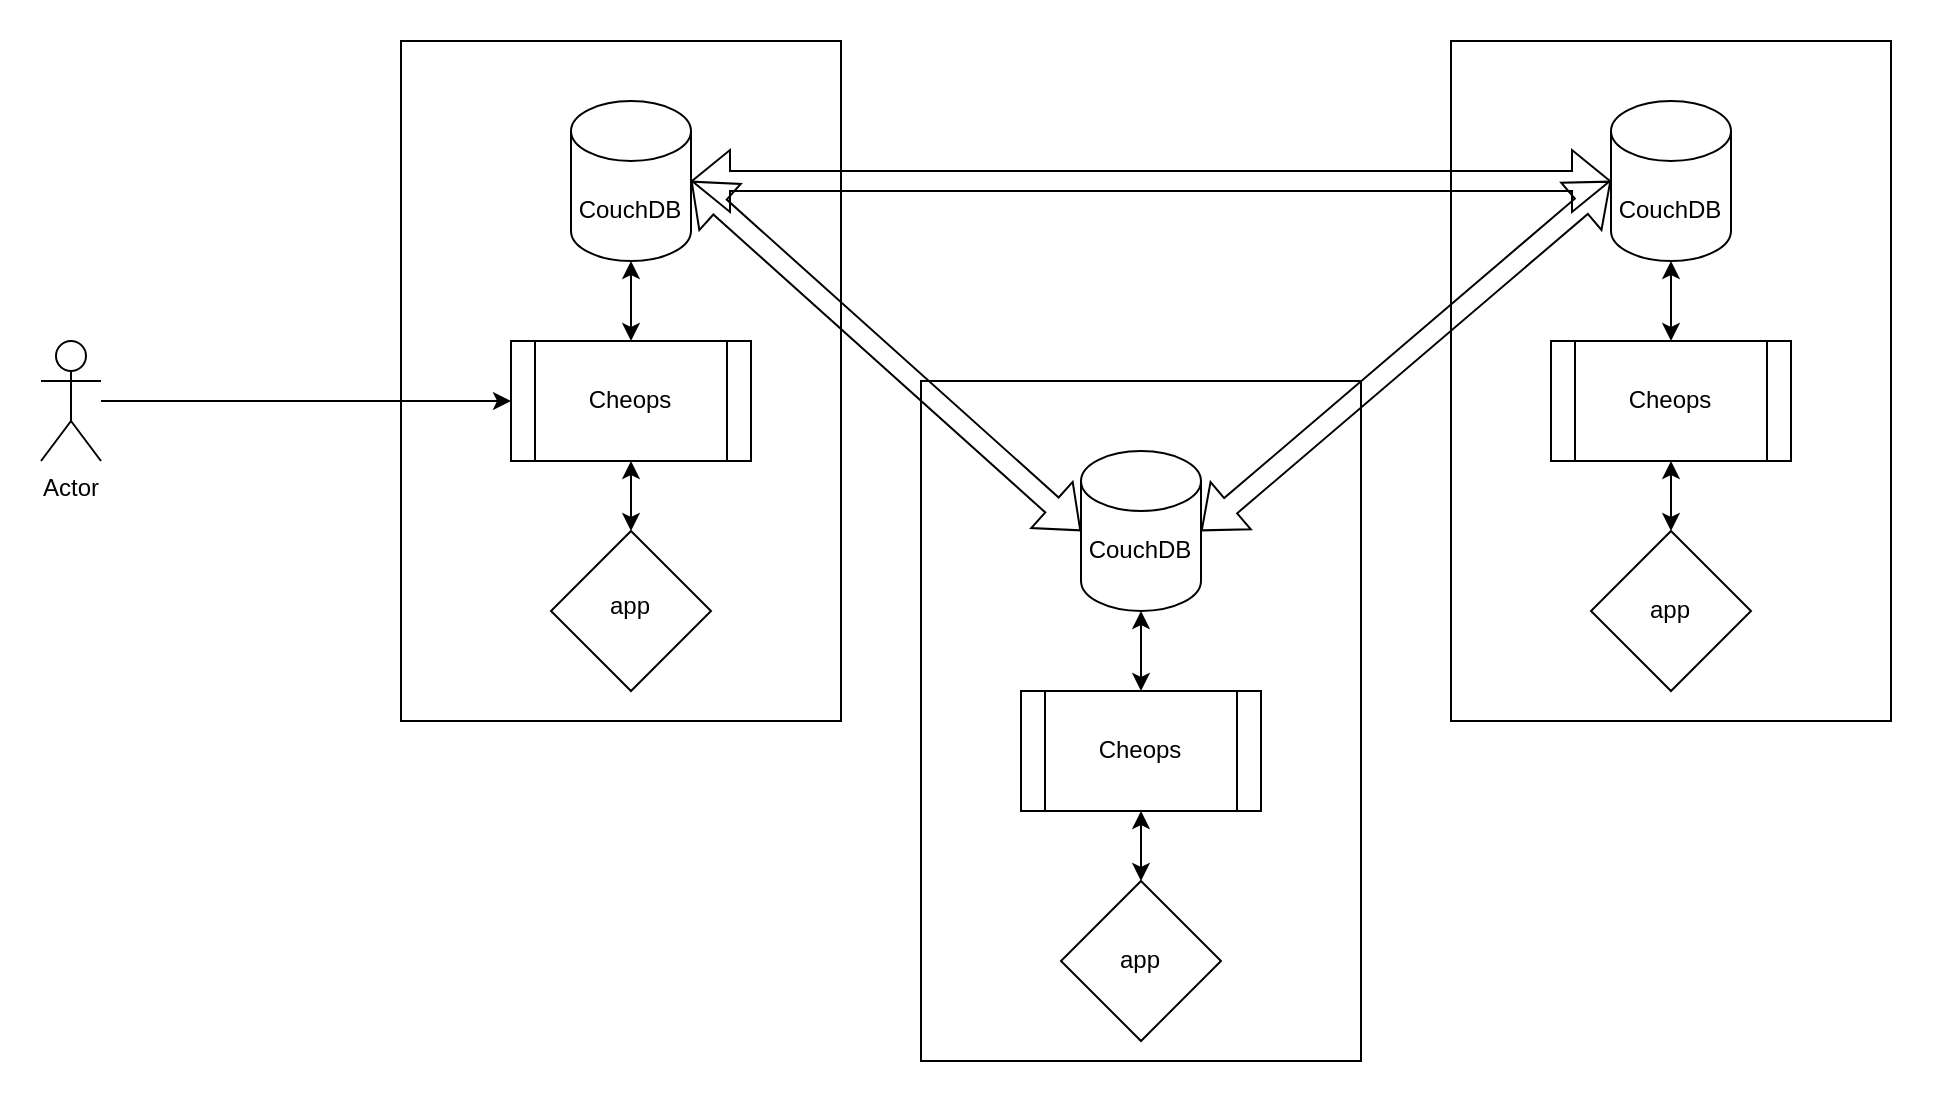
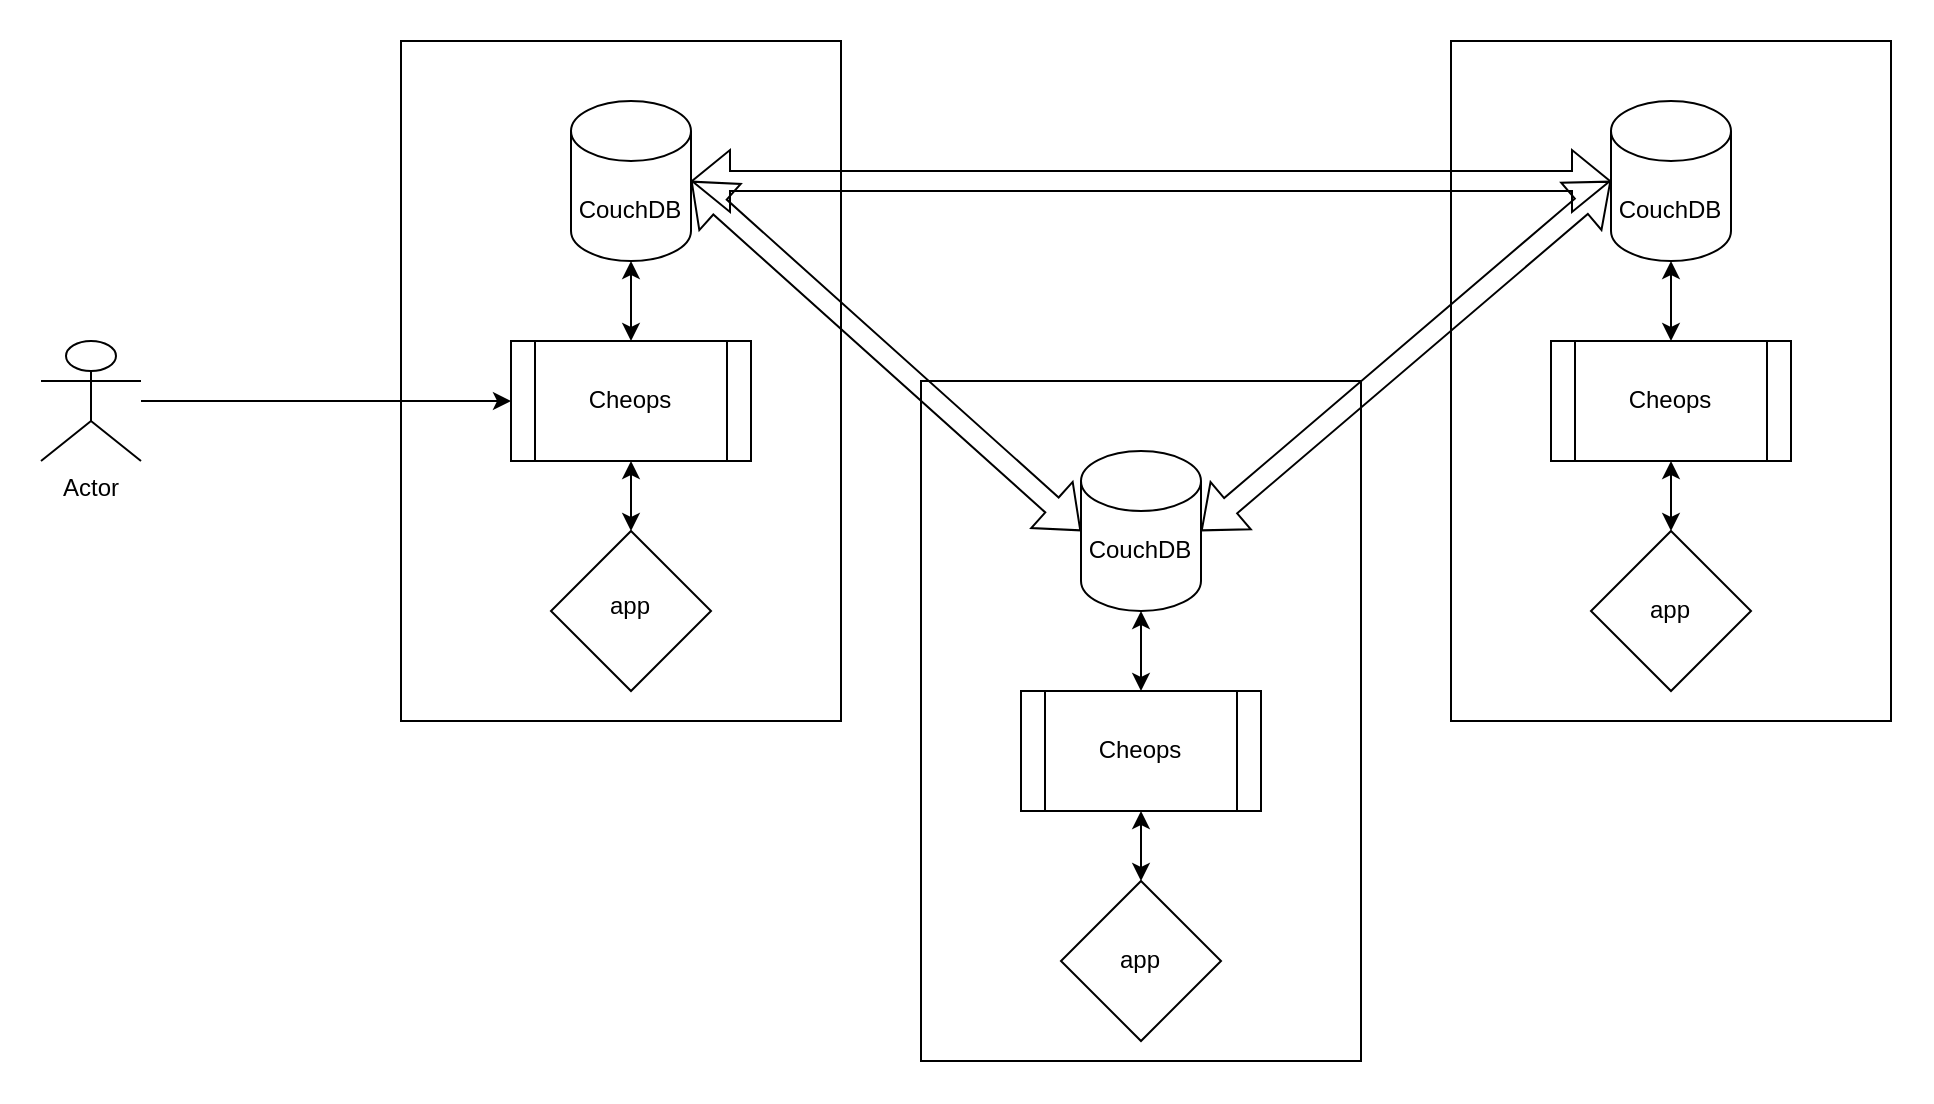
  <mxCell id="0" />
  <mxCell id="1" parent="0" />
  <mxCell id="2" value="" style="rounded=0;whiteSpace=wrap;html=1;" vertex="1" parent="1"><mxGeometry x="725" y="20" width="220" height="340" as="geometry" /></mxCell>
  <mxCell id="3" value="" style="rounded=0;whiteSpace=wrap;html=1;" vertex="1" parent="1"><mxGeometry x="460" y="190" width="220" height="340" as="geometry" /></mxCell>
  <mxCell id="4" value="" style="rounded=0;whiteSpace=wrap;html=1;" vertex="1" parent="1"><mxGeometry x="200" y="20" width="220" height="340" as="geometry" /></mxCell>
  <mxCell id="5" value="" style="shape=cylinder3;whiteSpace=wrap;html=1;boundedLbl=1;backgroundOutline=1;size=15;" parent="1" vertex="1"><mxGeometry x="285" y="50" width="60" height="80" as="geometry" /></mxCell>
  <mxCell id="6" value="" style="shape=process;whiteSpace=wrap;html=1;backgroundOutline=1;" parent="1" vertex="1"><mxGeometry x="255" y="170" width="120" height="60" as="geometry" /></mxCell>
  <mxCell id="7" value="Cheops" style="text;html=1;align=center;verticalAlign=middle;whiteSpace=wrap;rounded=0;" parent="1" vertex="1"><mxGeometry x="285" y="185" width="60" height="30" as="geometry" /></mxCell>
  <mxCell id="8" value="CouchDB" style="text;html=1;align=center;verticalAlign=middle;whiteSpace=wrap;rounded=0;" parent="1" vertex="1"><mxGeometry x="285" y="90" width="60" height="30" as="geometry" /></mxCell>
  <mxCell id="9" value="" style="shape=cylinder3;whiteSpace=wrap;html=1;boundedLbl=1;backgroundOutline=1;size=15;" parent="1" vertex="1"><mxGeometry x="540" y="225" width="60" height="80" as="geometry" /></mxCell>
  <mxCell id="10" value="" style="shape=process;whiteSpace=wrap;html=1;backgroundOutline=1;" parent="1" vertex="1"><mxGeometry x="510" y="345" width="120" height="60" as="geometry" /></mxCell>
  <mxCell id="11" value="Cheops" style="text;html=1;align=center;verticalAlign=middle;whiteSpace=wrap;rounded=0;" parent="1" vertex="1"><mxGeometry x="540" y="360" width="60" height="30" as="geometry" /></mxCell>
  <mxCell id="12" value="CouchDB" style="text;html=1;align=center;verticalAlign=middle;whiteSpace=wrap;rounded=0;" parent="1" vertex="1"><mxGeometry x="540" y="260" width="60" height="30" as="geometry" /></mxCell>
  <mxCell id="13" value="" style="shape=cylinder3;whiteSpace=wrap;html=1;boundedLbl=1;backgroundOutline=1;size=15;" parent="1" vertex="1"><mxGeometry x="805" y="50" width="60" height="80" as="geometry" /></mxCell>
  <mxCell id="14" value="" style="shape=process;whiteSpace=wrap;html=1;backgroundOutline=1;" parent="1" vertex="1"><mxGeometry x="775" y="170" width="120" height="60" as="geometry" /></mxCell>
  <mxCell id="15" value="Cheops" style="text;html=1;align=center;verticalAlign=middle;whiteSpace=wrap;rounded=0;" parent="1" vertex="1"><mxGeometry x="805" y="185" width="60" height="30" as="geometry" /></mxCell>
  <mxCell id="16" value="CouchDB" style="text;html=1;align=center;verticalAlign=middle;whiteSpace=wrap;rounded=0;" parent="1" vertex="1"><mxGeometry x="805" y="90" width="60" height="30" as="geometry" /></mxCell>
  <mxCell id="17" value="" style="shape=flexArrow;endArrow=classic;startArrow=classic;html=1;rounded=0;entryX=0;entryY=0.5;entryDx=0;entryDy=0;exitX=1;exitY=0.5;exitDx=0;exitDy=0;exitPerimeter=0;entryPerimeter=0;" parent="1" source="5" target="13" edge="1"><mxGeometry width="100" height="100" relative="1" as="geometry"><mxPoint x="350" y="90" as="sourcePoint" /><mxPoint x="610" y="440" as="targetPoint" /></mxGeometry></mxCell>
  <mxCell id="18" value="" style="shape=flexArrow;endArrow=classic;startArrow=classic;html=1;rounded=0;exitX=1;exitY=0.5;exitDx=0;exitDy=0;entryX=0;entryY=0.5;entryDx=0;entryDy=0;entryPerimeter=0;exitPerimeter=0;" parent="1" source="9" target="13" edge="1"><mxGeometry width="100" height="100" relative="1" as="geometry"><mxPoint x="510" y="540" as="sourcePoint" /><mxPoint x="805" y="98" as="targetPoint" /></mxGeometry></mxCell>
  <mxCell id="19" value="" style="shape=flexArrow;endArrow=classic;startArrow=classic;html=1;rounded=0;entryX=0;entryY=0.5;entryDx=0;entryDy=0;exitX=1;exitY=0.5;exitDx=0;exitDy=0;exitPerimeter=0;entryPerimeter=0;" parent="1" target="9" edge="1" source="5"><mxGeometry width="100" height="100" relative="1" as="geometry"><mxPoint x="340" y="100" as="sourcePoint" /><mxPoint x="610" y="440" as="targetPoint" /></mxGeometry></mxCell>
  <mxCell id="20" value="" style="rhombus;whiteSpace=wrap;html=1;" vertex="1" parent="1"><mxGeometry x="275" y="265" width="80" height="80" as="geometry" /></mxCell>
  <mxCell id="21" value="app" style="text;html=1;align=center;verticalAlign=middle;whiteSpace=wrap;rounded=0;" vertex="1" parent="1"><mxGeometry x="285" y="285" width="60" height="35" as="geometry" /></mxCell>
  <mxCell id="22" value="" style="rhombus;whiteSpace=wrap;html=1;" vertex="1" parent="1"><mxGeometry x="530" y="440" width="80" height="80" as="geometry" /></mxCell>
  <mxCell id="23" value="app" style="text;html=1;align=center;verticalAlign=middle;whiteSpace=wrap;rounded=0;" vertex="1" parent="1"><mxGeometry x="540" y="465" width="60" height="30" as="geometry" /></mxCell>
  <mxCell id="24" value="" style="rhombus;whiteSpace=wrap;html=1;" vertex="1" parent="1"><mxGeometry x="795" y="265" width="80" height="80" as="geometry" /></mxCell>
  <mxCell id="25" value="app" style="text;html=1;align=center;verticalAlign=middle;whiteSpace=wrap;rounded=0;" vertex="1" parent="1"><mxGeometry x="805" y="290" width="60" height="30" as="geometry" /></mxCell>
  <mxCell id="26" value="" style="endArrow=classic;startArrow=classic;html=1;rounded=0;entryX=0.5;entryY=1;entryDx=0;entryDy=0;entryPerimeter=0;exitX=0.5;exitY=0;exitDx=0;exitDy=0;" edge="1" parent="1" source="10" target="9"><mxGeometry width="50" height="50" relative="1" as="geometry"><mxPoint x="540" y="560" as="sourcePoint" /><mxPoint x="590" y="510" as="targetPoint" /></mxGeometry></mxCell>
  <mxCell id="27" value="" style="endArrow=classic;startArrow=classic;html=1;rounded=0;entryX=0.5;entryY=1;entryDx=0;entryDy=0;exitX=0.5;exitY=0;exitDx=0;exitDy=0;" edge="1" parent="1" source="22" target="10"><mxGeometry width="50" height="50" relative="1" as="geometry"><mxPoint x="540" y="560" as="sourcePoint" /><mxPoint x="590" y="510" as="targetPoint" /></mxGeometry></mxCell>
  <mxCell id="28" value="" style="endArrow=classic;startArrow=classic;html=1;rounded=0;entryX=0.5;entryY=1;entryDx=0;entryDy=0;entryPerimeter=0;exitX=0.5;exitY=0;exitDx=0;exitDy=0;" edge="1" parent="1" source="14" target="13"><mxGeometry width="50" height="50" relative="1" as="geometry"><mxPoint x="540" y="560" as="sourcePoint" /><mxPoint x="590" y="510" as="targetPoint" /></mxGeometry></mxCell>
  <mxCell id="29" value="" style="endArrow=classic;startArrow=classic;html=1;rounded=0;entryX=0.5;entryY=1;entryDx=0;entryDy=0;exitX=0.5;exitY=0;exitDx=0;exitDy=0;" edge="1" parent="1" source="24" target="14"><mxGeometry width="50" height="50" relative="1" as="geometry"><mxPoint x="540" y="560" as="sourcePoint" /><mxPoint x="590" y="510" as="targetPoint" /></mxGeometry></mxCell>
  <mxCell id="30" value="" style="endArrow=classic;startArrow=classic;html=1;rounded=0;entryX=0.5;entryY=1;entryDx=0;entryDy=0;entryPerimeter=0;exitX=0.5;exitY=0;exitDx=0;exitDy=0;" edge="1" parent="1" source="6" target="5"><mxGeometry width="50" height="50" relative="1" as="geometry"><mxPoint x="540" y="560" as="sourcePoint" /><mxPoint x="590" y="510" as="targetPoint" /></mxGeometry></mxCell>
  <mxCell id="31" value="" style="endArrow=classic;startArrow=classic;html=1;rounded=0;entryX=0.5;entryY=1;entryDx=0;entryDy=0;exitX=0.5;exitY=0;exitDx=0;exitDy=0;" edge="1" parent="1" source="20" target="6"><mxGeometry width="50" height="50" relative="1" as="geometry"><mxPoint x="540" y="560" as="sourcePoint" /><mxPoint x="590" y="510" as="targetPoint" /></mxGeometry></mxCell>
  <mxCell id="32" value="" style="edgeStyle=orthogonalEdgeStyle;rounded=0;orthogonalLoop=1;jettySize=auto;html=1;" edge="1" parent="1" source="33" target="6"><mxGeometry relative="1" as="geometry"><mxPoint x="105" y="200" as="targetPoint" /></mxGeometry></mxCell>
- <mxCell id="33" value="Actor" style="shape=umlActor;verticalLabelPosition=bottom;verticalAlign=top;html=1;outlineConnect=0;" vertex="1" parent="1"><mxGeometry x="20" y="170" width="30" height="60" as="geometry" /></mxCell>
+ <mxCell id="33" value="Actor" style="shape=umlActor;verticalLabelPosition=bottom;verticalAlign=top;html=1;outlineConnect=0;" vertex="1" parent="1"><mxGeometry x="20" y="170" width="50" height="60" as="geometry" /></mxCell>
